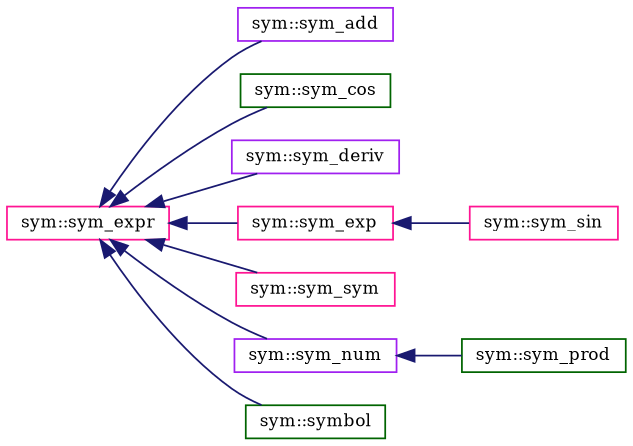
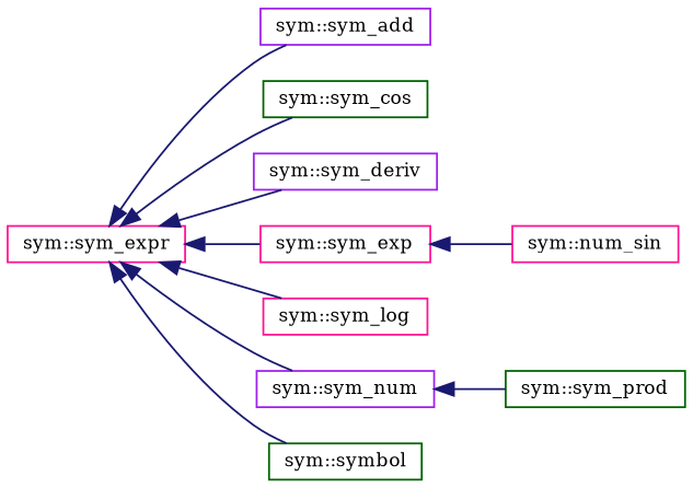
  digraph {
    fontname="DejaVu Serif"
    rankdir=LR
    node [color=deeppink fillcolor=white fontname="DejaVu Serif" fontsize=10 shape=record style=filled]
    edge [color=midnightblue dir=back fontname="DejaVu Serif" fontsize=10 labelfontname=Helvetica labelfontsize=10 style=solid]
    n1 [height=0.2 label="sym::sym_expr" width=0.4]
    n2 [color=purple height=0.2 label="sym::sym_add" width=0.4]
    n3 [color=darkgreen height=0.2 label="sym::sym_cos" width=0.4]
    n4 [color=purple height=0.2 label="sym::sym_deriv" width=0.4]
    n5 [height=0.2 label="sym::sym_exp" width=0.4]
-   n6 [height=0.2 label="sym::sym_sym" width=0.4]
+   n6 [height=0.2 label="sym::sym_log" width=0.4]
    n7 [color=purple height=0.2 label="sym::sym_num" width=0.4]
    n8 [color=darkgreen height=0.2 label="sym::symbol" width=0.4]
-   n9 [height=0.2 label="sym::sym_sin" width=0.4]
+   n9 [height=0.2 label="sym::num_sin" width=0.4]
    n10 [color=darkgreen height=0.2 label="sym::sym_prod" width=0.4]
    n1 -> n2
    n1 -> n3
    n1 -> n4
    n1 -> n5
    n1 -> n6
    n1 -> n7
    n1 -> n8
    n5 -> n9
    n7 -> n10
  }
